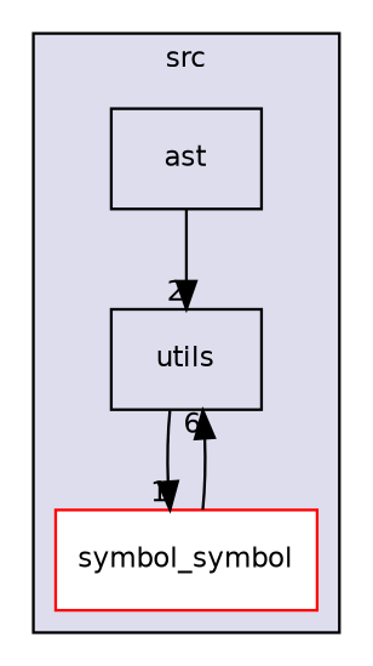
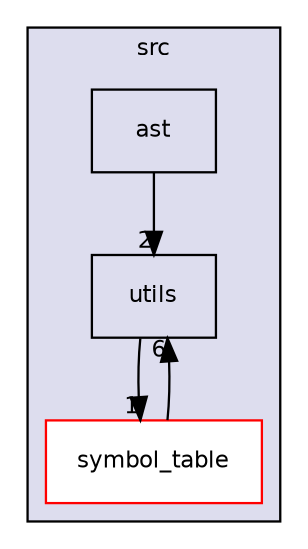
  digraph {
    compound=true
    node [fontname=Helvetica fontsize=10 shape=box]
    edge [labeldistance=1.5 labelfontname=Helvetica labelfontsize=10]
    n1 [label=ast]
    n2 [label=utils]
-   n3 [color=red fillcolor=white label=symbol_symbol style=filled]
+   n3 [color=red fillcolor=white label=symbol_table style=filled]
    subgraph cluster_1 {
      bgcolor="#ddddee"
      fontname=Helvetica
      fontsize=10
      label=src
      pencolor=black
      n1
      n2
      n3
    }
    n1 -> n2 [headlabel=2]
    n2 -> n3 [headlabel=1]
    n3 -> n2 [headlabel=6]
  }
